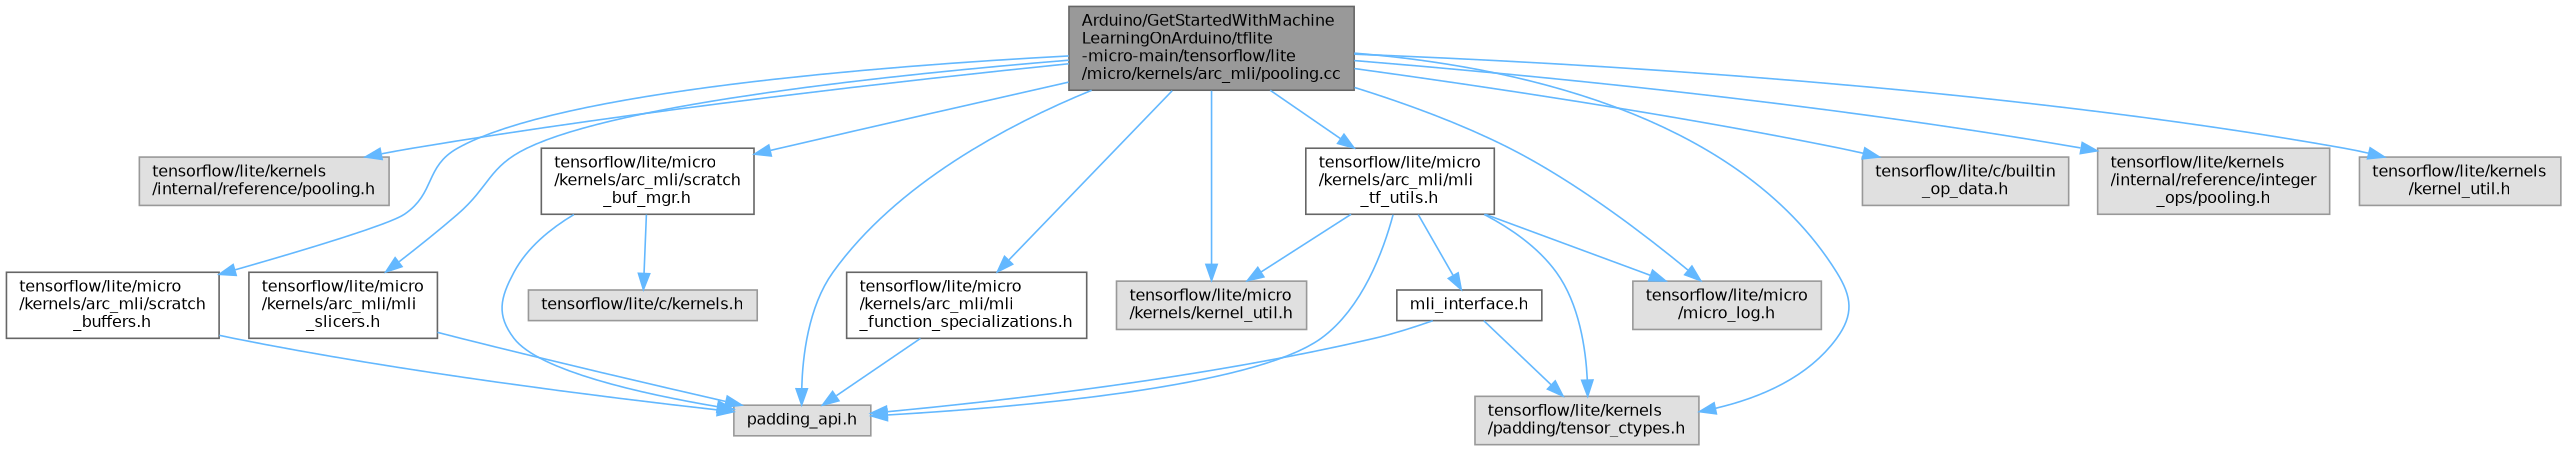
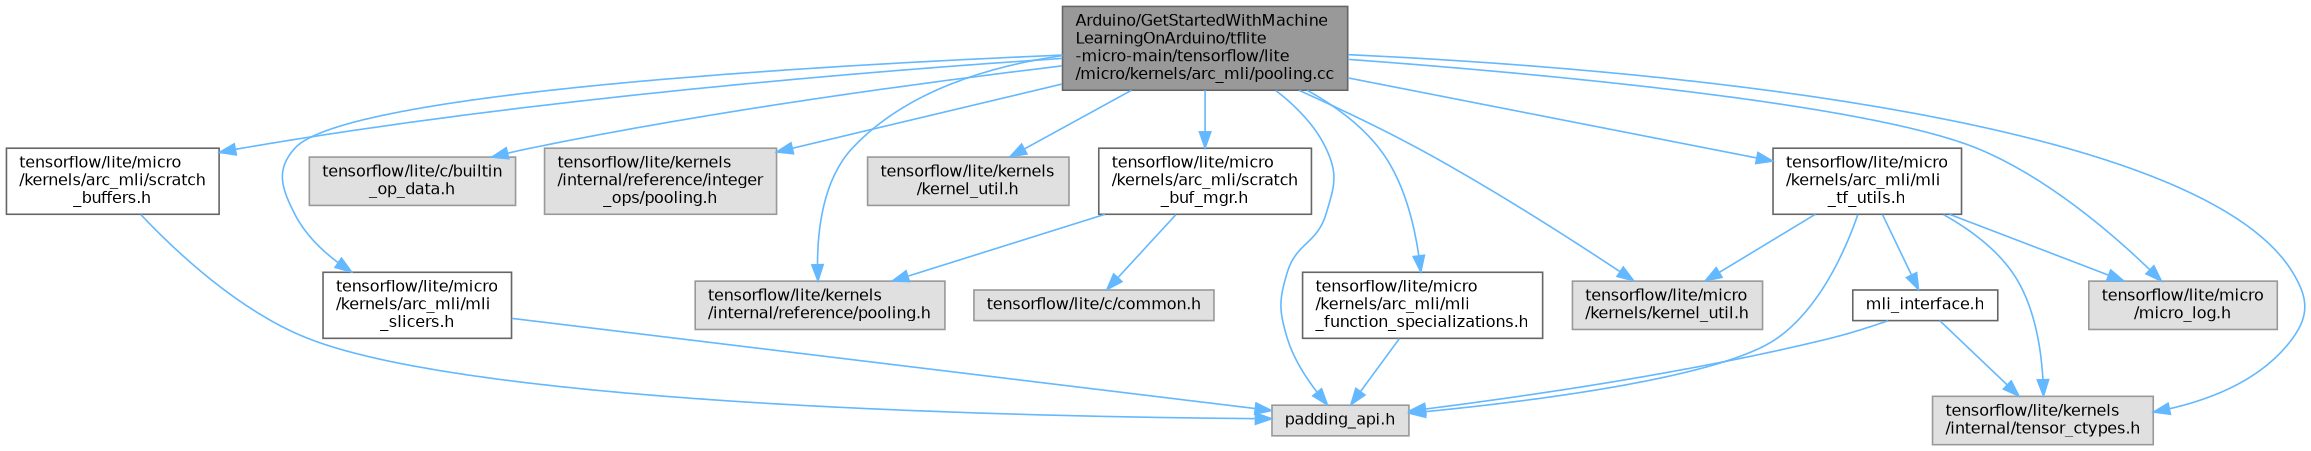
  digraph {
    node [color=grey60 fillcolor="#E0E0E0" fontname=Helvetica fontsize=10 shape=box style=filled]
    edge [color=steelblue1 fontname=Helvetica fontsize=10 labelfontname=Helvetica labelfontsize=10 style=solid]
    n1 [color=gray40 fillcolor=grey60 fontcolor=black height=0.2 label="Arduino/GetStartedWithMachine\lLearningOnArduino/tflite\l-micro-main/tensorflow/lite\l/micro/kernels/arc_mli/pooling.cc" width=0.4]
    n2 [height=0.2 label="tensorflow/lite/kernels\l/internal/reference/pooling.h" width=0.4]
    n3 [height=0.2 label="padding_api.h" width=0.4]
    n4 [height=0.2 label="tensorflow/lite/c/builtin\l_op_data.h" width=0.4]
    n5 [height=0.2 label="tensorflow/lite/kernels\l/internal/reference/integer\l_ops/pooling.h" width=0.4]
-   n6 [height=0.2 label="tensorflow/lite/kernels\l/padding/tensor_ctypes.h" width=0.4]
+   n6 [height=0.2 label="tensorflow/lite/kernels\l/internal/tensor_ctypes.h" width=0.4]
    n7 [height=0.2 label="tensorflow/lite/kernels\l/kernel_util.h" width=0.4]
    n8 [color=grey40 fillcolor=white height=0.2 label="tensorflow/lite/micro\l/kernels/arc_mli/mli\l_function_specializations.h" width=0.4]
    n9 [color=grey40 fillcolor=white height=0.2 label="tensorflow/lite/micro\l/kernels/arc_mli/mli\l_slicers.h" width=0.4]
    n10 [color=grey40 fillcolor=white height=0.2 label="tensorflow/lite/micro\l/kernels/arc_mli/mli\l_tf_utils.h" width=0.4]
    n11 [height=0.2 label="tensorflow/lite/micro\l/kernels/kernel_util.h" width=0.4]
    n12 [height=0.2 label="tensorflow/lite/micro\l/micro_log.h" width=0.4]
    n13 [color=grey40 fillcolor=white height=0.2 label="tensorflow/lite/micro\l/kernels/arc_mli/scratch\l_buf_mgr.h" width=0.4]
    n14 [color=grey40 fillcolor=white height=0.2 label="tensorflow/lite/micro\l/kernels/arc_mli/scratch\l_buffers.h" width=0.4]
    n15 [color=grey40 fillcolor=white height=0.2 label="mli_interface.h" width=0.4]
-   n16 [height=0.2 label="tensorflow/lite/c/kernels.h" width=0.4]
+   n16 [height=0.2 label="tensorflow/lite/c/common.h" width=0.4]
    n1 -> n2
    n1 -> n3
    n1 -> n4
    n1 -> n5
    n1 -> n6
    n1 -> n7
    n1 -> n8
    n1 -> n9
    n1 -> n10
    n1 -> n11
    n1 -> n12
    n1 -> n13
    n1 -> n14
    n8 -> n3
    n9 -> n3
    n10 -> n3
    n10 -> n6
    n10 -> n11
    n10 -> n12
    n10 -> n15
-   n13 -> n3
+   n13 -> n2
    n13 -> n16
    n14 -> n3
    n15 -> n3
    n15 -> n6
  }
